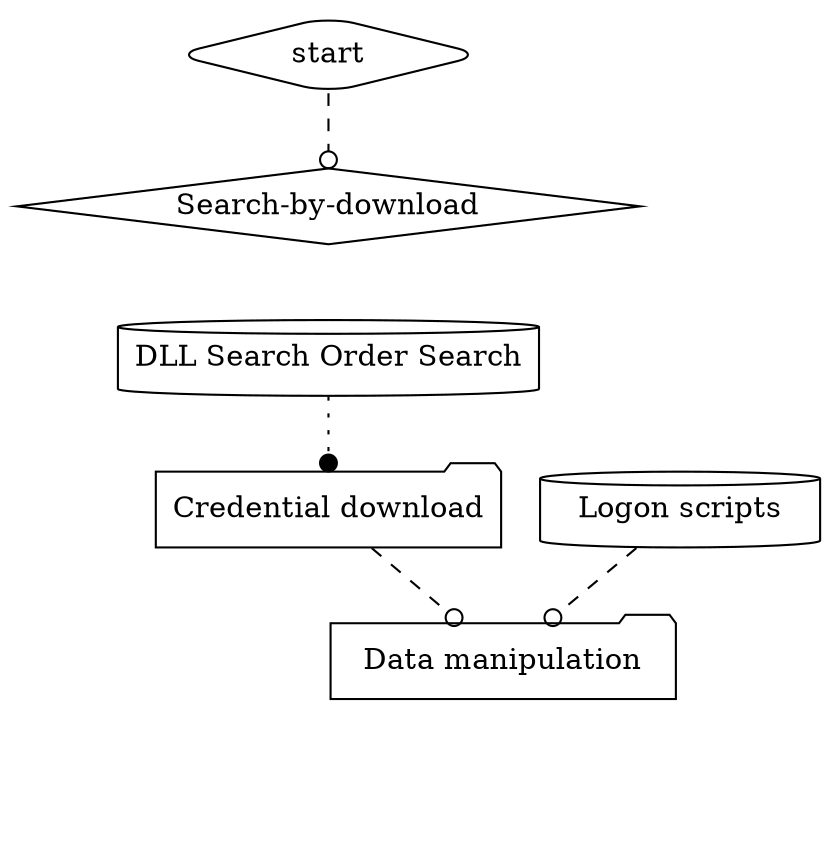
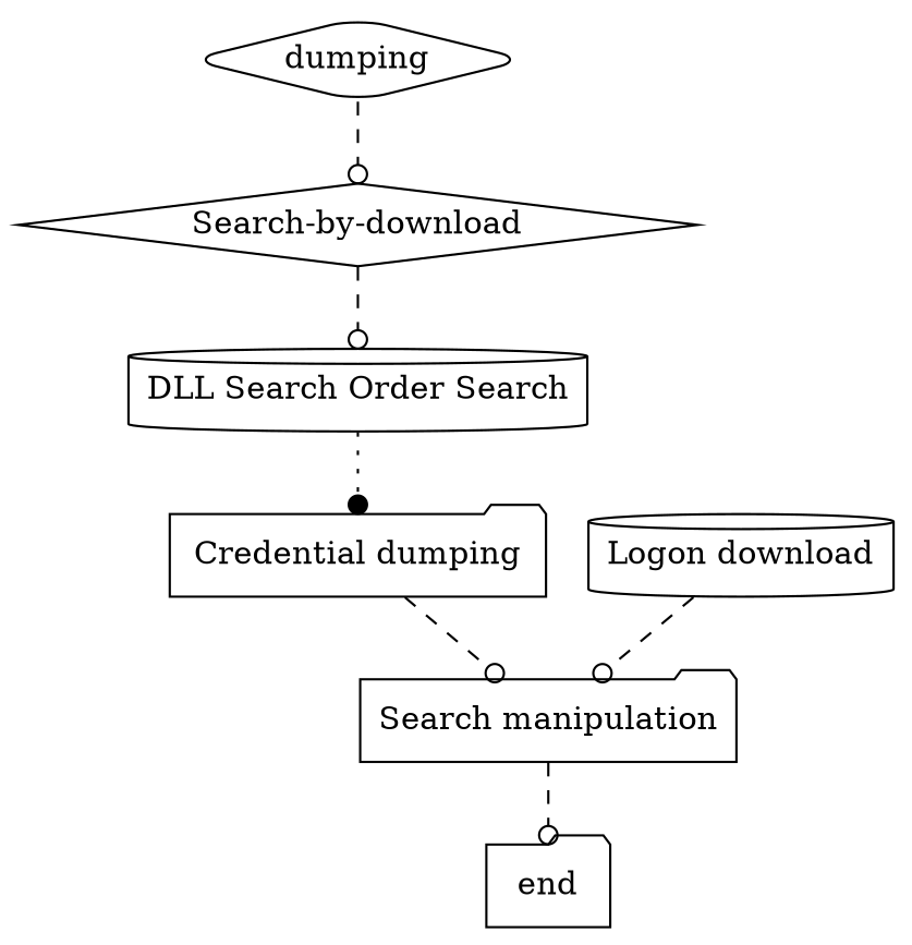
  digraph {
    node [shape=folder]
    edge [arrowhead=odot style=dashed]
-   n1 [label=start shape=diamond style=rounded]
+   n1 [label=dumping shape=diamond style=rounded]
    n2 [label="Search-by-download" shape=diamond]
    n3 [label="DLL Search Order Search" shape=cylinder]
-   n4 [label="Credential download"]
-   n5 [label="Data manipulation"]
-   n6 [label="Logon scripts" shape=cylinder]
+   n4 [label="Credential dumping"]
+   n5 [label="Search manipulation"]
+   n6 [label="Logon download" shape=cylinder]
+   n7 [label=end style=rounded]
    n1 -> n2
+   n2 -> n3
    n3 -> n4 [arrowhead=dot style=dotted]
    n4 -> n5
+   n5 -> n7
    n6 -> n5
  }
